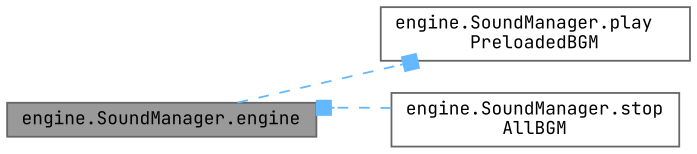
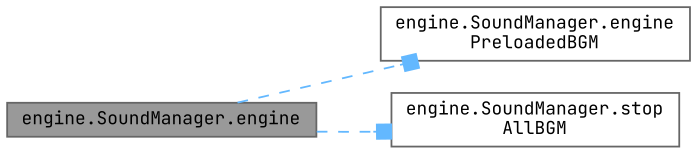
  digraph {
    fontname="JetBrains Mono"
    rankdir=LR
    node [color=grey40 fillcolor=white fontname="JetBrains Mono" fontsize=10 shape=box style=filled]
    edge [arrowhead=box color=steelblue1 fontname="JetBrains Mono" fontsize=10 labelfontname=Helvetica labelfontsize=10 style=dashed]
    n1 [color=gray40 fillcolor=grey60 fontcolor=black height=0.2 label="engine.SoundManager.engine" width=0.4]
-   n2 [height=0.2 label="engine.SoundManager.play\lPreloadedBGM" width=0.4]
+   n2 [height=0.2 label="engine.SoundManager.engine\lPreloadedBGM" width=0.4]
    n3 [height=0.2 label="engine.SoundManager.stop\lAllBGM" width=0.4]
    n1 -> n2
-   n3 -> n1
+   n1 -> n3
  }
